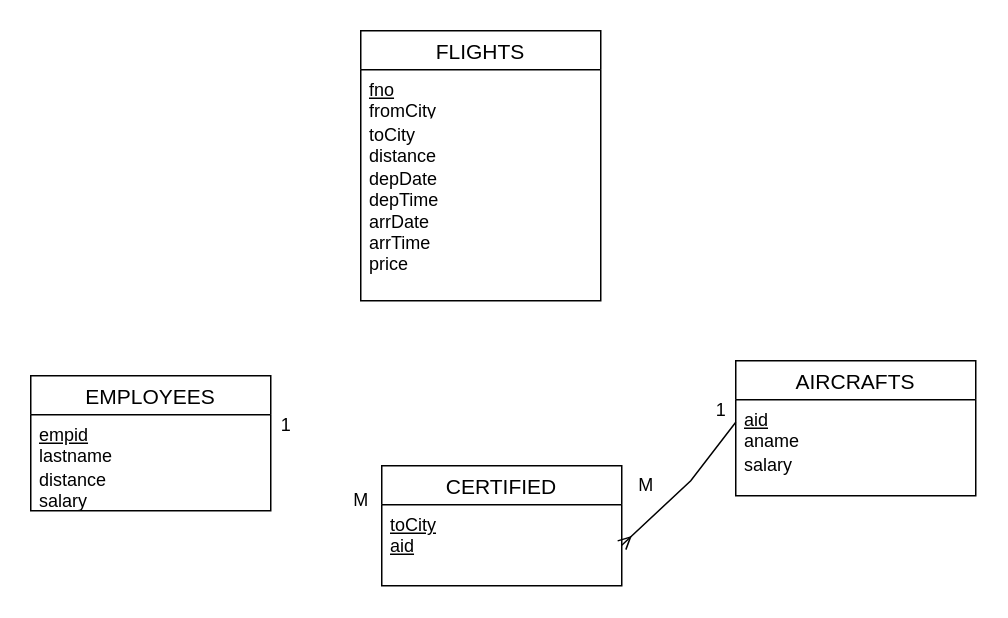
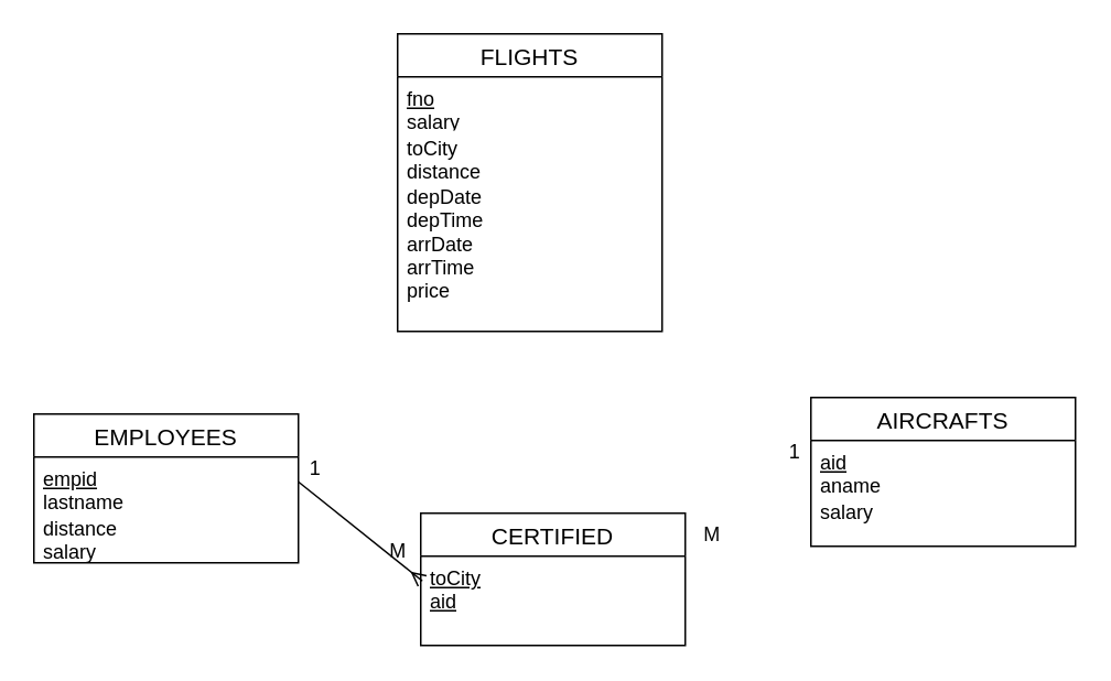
  <mxCell id="0" />
  <mxCell id="1" parent="0" />
  <mxCell id="2" value="FLIGHTS" style="swimlane;fontStyle=0;childLayout=stackLayout;horizontal=1;startSize=26;horizontalStack=0;resizeParent=1;resizeParentMax=0;resizeLast=0;collapsible=1;marginBottom=0;align=center;fontSize=14;" vertex="1" parent="1"><mxGeometry x="240" y="20" width="160" height="180" as="geometry" /></mxCell>
- <mxCell id="3" value="&lt;u&gt;fno&lt;br&gt;&lt;/u&gt;fromCity&lt;u&gt;&lt;br&gt;&lt;/u&gt;" style="text;strokeColor=none;fillColor=none;spacingLeft=4;spacingRight=4;overflow=hidden;rotatable=0;points=[[0,0.5],[1,0.5]];portConstraint=eastwest;fontSize=12;whiteSpace=wrap;html=1;" vertex="1" parent="2"><mxGeometry y="26" width="160" height="30" as="geometry" /></mxCell>
+ <mxCell id="3" value="&lt;u&gt;fno&lt;br&gt;&lt;/u&gt;salary&lt;u&gt;&lt;br&gt;&lt;/u&gt;" style="text;strokeColor=none;fillColor=none;spacingLeft=4;spacingRight=4;overflow=hidden;rotatable=0;points=[[0,0.5],[1,0.5]];portConstraint=eastwest;fontSize=12;whiteSpace=wrap;html=1;" vertex="1" parent="2"><mxGeometry y="26" width="160" height="30" as="geometry" /></mxCell>
  <mxCell id="4" value="toCity&lt;br&gt;distance&lt;br&gt;depDate&lt;br&gt;depTime&lt;br&gt;arrDate&lt;br&gt;arrTime&lt;br&gt;price" style="text;strokeColor=none;fillColor=none;spacingLeft=4;spacingRight=4;overflow=hidden;rotatable=0;points=[[0,0.5],[1,0.5]];portConstraint=eastwest;fontSize=12;whiteSpace=wrap;html=1;" vertex="1" parent="2"><mxGeometry y="56" width="160" height="124" as="geometry" /></mxCell>
  <mxCell id="5" value="AIRCRAFTS" style="swimlane;fontStyle=0;childLayout=stackLayout;horizontal=1;startSize=26;horizontalStack=0;resizeParent=1;resizeParentMax=0;resizeLast=0;collapsible=1;marginBottom=0;align=center;fontSize=14;" vertex="1" parent="1"><mxGeometry x="490" y="240" width="160" height="90" as="geometry" /></mxCell>
  <mxCell id="6" value="&lt;u&gt;aid&lt;br&gt;&lt;/u&gt;aname&lt;u&gt;&lt;br&gt;&lt;/u&gt;" style="text;strokeColor=none;fillColor=none;spacingLeft=4;spacingRight=4;overflow=hidden;rotatable=0;points=[[0,0.5],[1,0.5]];portConstraint=eastwest;fontSize=12;whiteSpace=wrap;html=1;" vertex="1" parent="5"><mxGeometry y="26" width="160" height="30" as="geometry" /></mxCell>
  <mxCell id="7" value="salary&lt;br&gt;" style="text;strokeColor=none;fillColor=none;spacingLeft=4;spacingRight=4;overflow=hidden;rotatable=0;points=[[0,0.5],[1,0.5]];portConstraint=eastwest;fontSize=12;whiteSpace=wrap;html=1;" vertex="1" parent="5"><mxGeometry y="56" width="160" height="34" as="geometry" /></mxCell>
  <mxCell id="8" value="EMPLOYEES" style="swimlane;fontStyle=0;childLayout=stackLayout;horizontal=1;startSize=26;horizontalStack=0;resizeParent=1;resizeParentMax=0;resizeLast=0;collapsible=1;marginBottom=0;align=center;fontSize=14;" vertex="1" parent="1"><mxGeometry x="20" y="250" width="160" height="90" as="geometry" /></mxCell>
  <mxCell id="9" value="&lt;u&gt;empid&lt;br&gt;&lt;/u&gt;lastname&lt;u&gt;&lt;br&gt;&lt;/u&gt;" style="text;strokeColor=none;fillColor=none;spacingLeft=4;spacingRight=4;overflow=hidden;rotatable=0;points=[[0,0.5],[1,0.5]];portConstraint=eastwest;fontSize=12;whiteSpace=wrap;html=1;" vertex="1" parent="8"><mxGeometry y="26" width="160" height="30" as="geometry" /></mxCell>
  <mxCell id="10" value="distance&lt;br&gt;salary" style="text;strokeColor=none;fillColor=none;spacingLeft=4;spacingRight=4;overflow=hidden;rotatable=0;points=[[0,0.5],[1,0.5]];portConstraint=eastwest;fontSize=12;whiteSpace=wrap;html=1;" vertex="1" parent="8"><mxGeometry y="56" width="160" height="34" as="geometry" /></mxCell>
  <mxCell id="11" value="CERTIFIED" style="swimlane;fontStyle=0;childLayout=stackLayout;horizontal=1;startSize=26;horizontalStack=0;resizeParent=1;resizeParentMax=0;resizeLast=0;collapsible=1;marginBottom=0;align=center;fontSize=14;" vertex="1" parent="1"><mxGeometry x="254" y="310" width="160" height="80" as="geometry" /></mxCell>
  <mxCell id="12" value="&lt;u&gt;toCity&lt;br&gt;&lt;/u&gt;&lt;u style=&quot;border-color: var(--border-color);&quot;&gt;aid&lt;/u&gt;&lt;u&gt;&lt;br&gt;&lt;/u&gt;" style="text;strokeColor=none;fillColor=none;spacingLeft=4;spacingRight=4;overflow=hidden;rotatable=0;points=[[0,0.5],[1,0.5]];portConstraint=eastwest;fontSize=12;whiteSpace=wrap;html=1;" vertex="1" parent="11"><mxGeometry y="26" width="160" height="54" as="geometry" /></mxCell>
+ <mxCell id="13" value="" style="endArrow=ERmany;html=1;rounded=0;exitX=1;exitY=0.5;exitDx=0;exitDy=0;entryX=0.006;entryY=0.278;entryDx=0;entryDy=0;entryPerimeter=0;endFill=0;" edge="1" parent="1" source="9" target="12"><mxGeometry relative="1" as="geometry"><mxPoint x="400" y="280" as="sourcePoint" /><mxPoint x="251" y="347" as="targetPoint" /><Array as="points" /></mxGeometry></mxCell>
  <mxCell id="14" value="1" style="text;html=1;align=center;verticalAlign=middle;resizable=0;points=[];autosize=1;strokeColor=none;fillColor=none;" vertex="1" parent="1"><mxGeometry x="175" y="268" width="30" height="30" as="geometry" /></mxCell>
  <mxCell id="15" value="M" style="text;html=1;align=center;verticalAlign=middle;resizable=0;points=[];autosize=1;strokeColor=none;fillColor=none;" vertex="1" parent="1"><mxGeometry x="225" y="318" width="30" height="30" as="geometry" /></mxCell>
- <mxCell id="16" value="" style="endArrow=ERmany;html=1;rounded=0;endFill=0;exitX=0;exitY=0.5;exitDx=0;exitDy=0;entryX=1;entryY=0.5;entryDx=0;entryDy=0;" edge="1" parent="1" source="6" target="12"><mxGeometry relative="1" as="geometry"><mxPoint x="160" y="420" as="sourcePoint" /><mxPoint x="610" y="470" as="targetPoint" /><Array as="points"><mxPoint x="460" y="320" /></Array></mxGeometry></mxCell>
  <mxCell id="17" value="1" style="text;html=1;align=center;verticalAlign=middle;resizable=0;points=[];autosize=1;strokeColor=none;fillColor=none;" vertex="1" parent="1"><mxGeometry x="465" y="258" width="30" height="30" as="geometry" /></mxCell>
  <mxCell id="18" value="M" style="text;html=1;align=center;verticalAlign=middle;resizable=0;points=[];autosize=1;strokeColor=none;fillColor=none;" vertex="1" parent="1"><mxGeometry x="415" y="308" width="30" height="30" as="geometry" /></mxCell>
